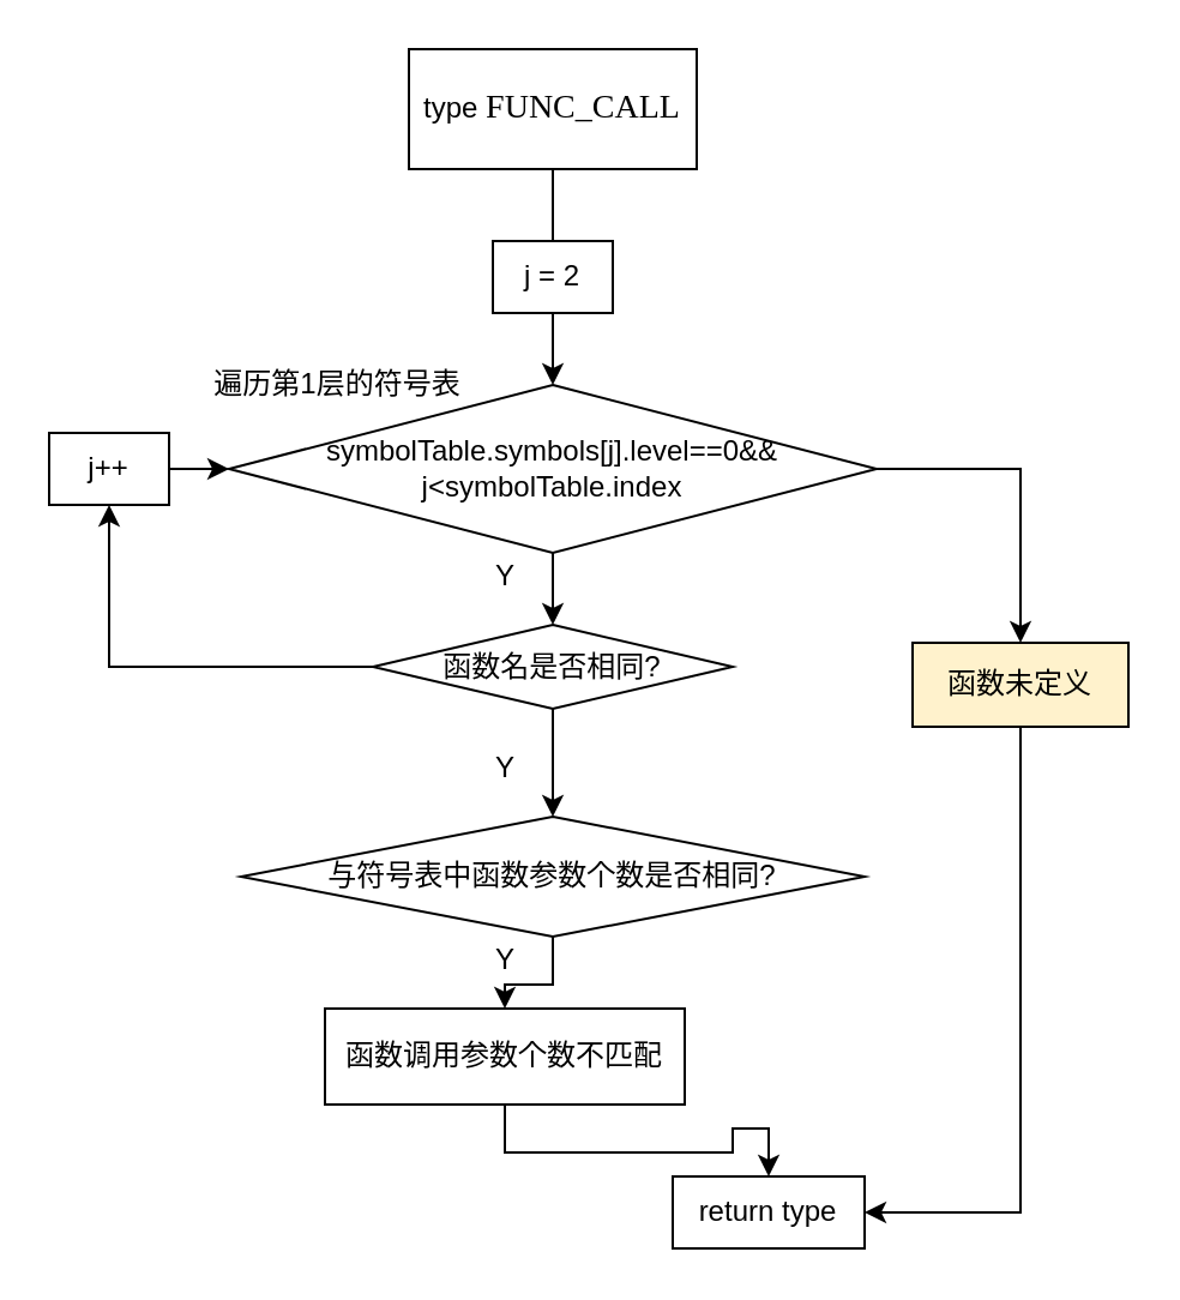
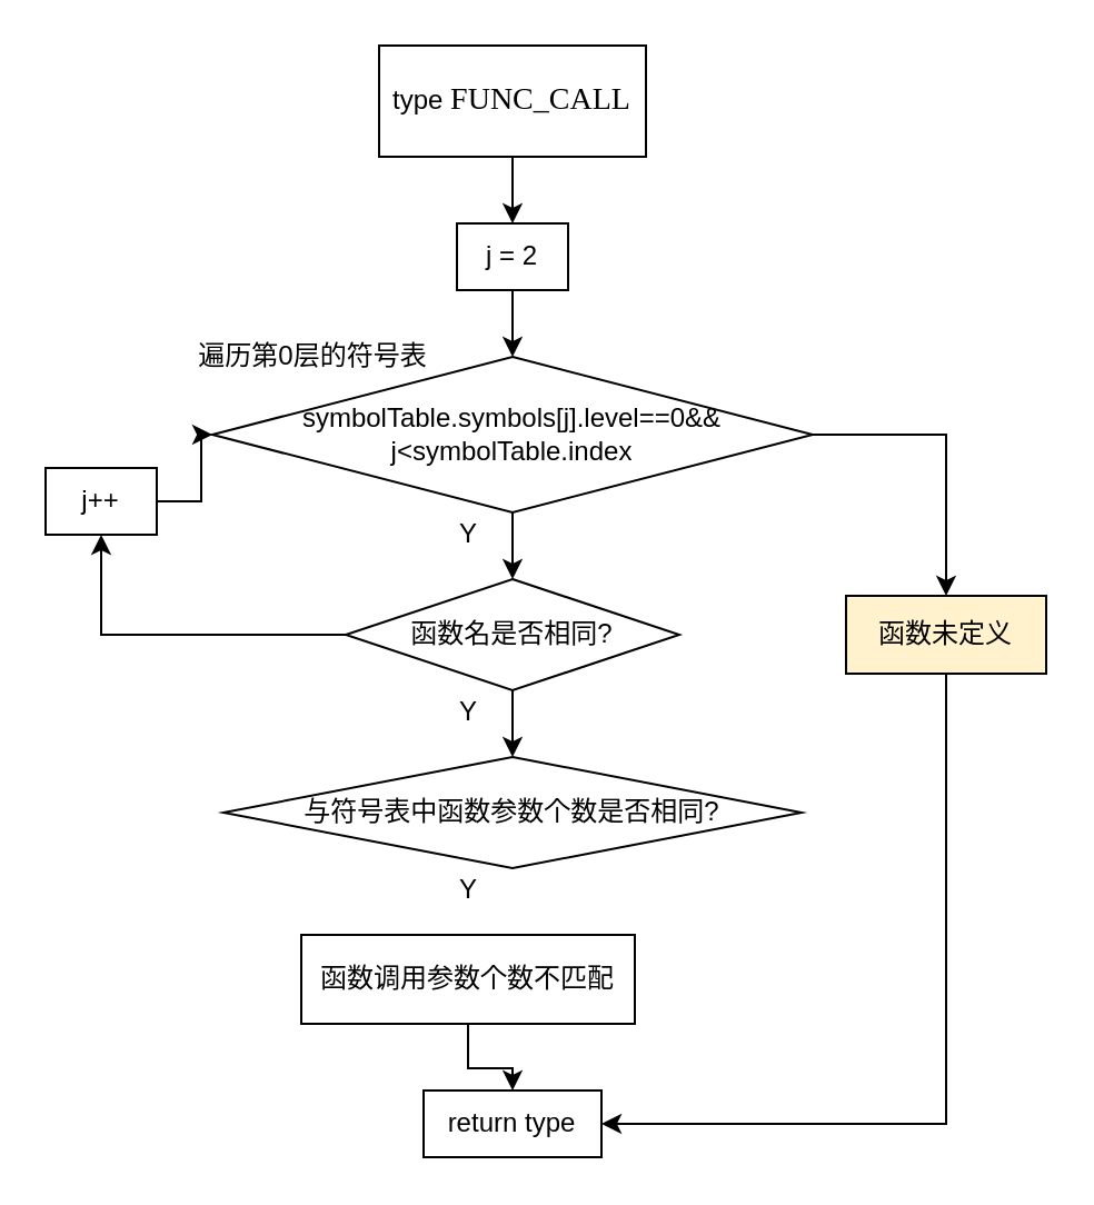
  <mxCell id="0" />
  <mxCell id="1" parent="0" />
- <mxCell id="2" style="edgeStyle=orthogonalEdgeStyle;rounded=0;orthogonalLoop=1;jettySize=auto;html=1;endArrow=none;" edge="1" parent="1" source="3" target="5"><mxGeometry relative="1" as="geometry" /></mxCell>
+ <mxCell id="2" style="edgeStyle=orthogonalEdgeStyle;rounded=0;orthogonalLoop=1;jettySize=auto;html=1;" edge="1" parent="1" source="3" target="5"><mxGeometry relative="1" as="geometry" /></mxCell>
  <mxCell id="3" value="type&amp;nbsp;&lt;span lang=&quot;EN-US&quot; style=&quot;font-size: 10.5pt ; font-family: &amp;#34;times new roman&amp;#34; , serif&quot;&gt;FUNC_CALL&lt;/span&gt;" style="rounded=0;whiteSpace=wrap;html=1;" vertex="1" parent="1"><mxGeometry x="170" y="20" width="120" height="50" as="geometry" /></mxCell>
  <mxCell id="4" style="edgeStyle=orthogonalEdgeStyle;rounded=0;orthogonalLoop=1;jettySize=auto;html=1;entryX=0.5;entryY=0;entryDx=0;entryDy=0;" edge="1" parent="1" source="5" target="8"><mxGeometry relative="1" as="geometry" /></mxCell>
  <mxCell id="5" value="j = 2" style="whiteSpace=wrap;html=1;" vertex="1" parent="1"><mxGeometry x="205" y="100" width="50" height="30" as="geometry" /></mxCell>
  <mxCell id="6" style="edgeStyle=orthogonalEdgeStyle;rounded=0;orthogonalLoop=1;jettySize=auto;html=1;entryX=0.5;entryY=0;entryDx=0;entryDy=0;" edge="1" parent="1" source="8" target="14"><mxGeometry relative="1" as="geometry" /></mxCell>
  <mxCell id="7" style="edgeStyle=orthogonalEdgeStyle;rounded=0;orthogonalLoop=1;jettySize=auto;html=1;" edge="1" parent="1" source="8" target="17"><mxGeometry relative="1" as="geometry" /></mxCell>
  <mxCell id="8" value="symbolTable.symbols[j].level==0&amp;amp;&amp;amp;&lt;br&gt;j&amp;lt;symbolTable.index" style="rhombus;whiteSpace=wrap;html=1;" vertex="1" parent="1"><mxGeometry x="95" y="160" width="270" height="70" as="geometry" /></mxCell>
- <mxCell id="9" value="遍历第1层的符号表" style="text;html=1;align=center;verticalAlign=middle;resizable=0;points=[];autosize=1;" vertex="1" parent="1"><mxGeometry x="80" y="150" width="120" height="20" as="geometry" /></mxCell>
+ <mxCell id="9" value="遍历第0层的符号表" style="text;html=1;align=center;verticalAlign=middle;resizable=0;points=[];autosize=1;" vertex="1" parent="1"><mxGeometry x="80" y="150" width="120" height="20" as="geometry" /></mxCell>
  <mxCell id="10" style="edgeStyle=orthogonalEdgeStyle;rounded=0;orthogonalLoop=1;jettySize=auto;html=1;" edge="1" parent="1" source="11" target="8"><mxGeometry relative="1" as="geometry" /></mxCell>
- <mxCell id="11" value="j++" style="whiteSpace=wrap;html=1;" vertex="1" parent="1"><mxGeometry x="20" y="180" width="50" height="30" as="geometry" /></mxCell>
+ <mxCell id="11" value="j++" style="whiteSpace=wrap;html=1;" vertex="1" parent="1"><mxGeometry x="20" y="210" width="50" height="30" as="geometry" /></mxCell>
  <mxCell id="12" style="edgeStyle=orthogonalEdgeStyle;rounded=0;orthogonalLoop=1;jettySize=auto;html=1;" edge="1" parent="1" source="14" target="11"><mxGeometry relative="1" as="geometry" /></mxCell>
  <mxCell id="13" style="edgeStyle=orthogonalEdgeStyle;rounded=0;orthogonalLoop=1;jettySize=auto;html=1;" edge="1" parent="1" source="14" target="19"><mxGeometry relative="1" as="geometry" /></mxCell>
- <mxCell id="14" value="函数名是否相同?" style="rhombus;whiteSpace=wrap;html=1;" vertex="1" parent="1"><mxGeometry x="155" y="260" width="150" height="35" as="geometry" /></mxCell>
+ <mxCell id="14" value="函数名是否相同?" style="rhombus;whiteSpace=wrap;html=1;" vertex="1" parent="1"><mxGeometry x="155" y="260" width="150" height="50" as="geometry" /></mxCell>
  <mxCell id="15" value="Y" style="text;html=1;align=center;verticalAlign=middle;resizable=0;points=[];autosize=1;" vertex="1" parent="1"><mxGeometry x="200" y="230" width="20" height="20" as="geometry" /></mxCell>
  <mxCell id="16" style="edgeStyle=orthogonalEdgeStyle;rounded=0;orthogonalLoop=1;jettySize=auto;html=1;" edge="1" parent="1" source="17" target="23"><mxGeometry relative="1" as="geometry"><Array as="points"><mxPoint x="425" y="505" /></Array></mxGeometry></mxCell>
  <mxCell id="17" value="函数未定义" style="whiteSpace=wrap;html=1;fillColor=#fff2cc;" vertex="1" parent="1"><mxGeometry x="380" y="267.5" width="90" height="35" as="geometry" /></mxCell>
- <mxCell id="18" style="edgeStyle=orthogonalEdgeStyle;rounded=0;orthogonalLoop=1;jettySize=auto;html=1;" edge="1" parent="1" source="19" target="22"><mxGeometry relative="1" as="geometry" /></mxCell>
  <mxCell id="19" value="与符号表中函数参数个数是否相同?" style="rhombus;whiteSpace=wrap;html=1;" vertex="1" parent="1"><mxGeometry x="100" y="340" width="260" height="50" as="geometry" /></mxCell>
  <mxCell id="20" value="Y" style="text;html=1;align=center;verticalAlign=middle;resizable=0;points=[];autosize=1;" vertex="1" parent="1"><mxGeometry x="200" y="310" width="20" height="20" as="geometry" /></mxCell>
  <mxCell id="21" style="edgeStyle=orthogonalEdgeStyle;rounded=0;orthogonalLoop=1;jettySize=auto;html=1;entryX=0.5;entryY=0;entryDx=0;entryDy=0;" edge="1" parent="1" source="22" target="23"><mxGeometry relative="1" as="geometry" /></mxCell>
  <mxCell id="22" value="函数调用参数个数不匹配" style="whiteSpace=wrap;html=1;" vertex="1" parent="1"><mxGeometry x="135" y="420" width="150" height="40" as="geometry" /></mxCell>
- <mxCell id="23" value="return type" style="whiteSpace=wrap;html=1;" vertex="1" parent="1"><mxGeometry x="280" y="490" width="80" height="30" as="geometry" /></mxCell>
+ <mxCell id="23" value="return type" style="whiteSpace=wrap;html=1;" vertex="1" parent="1"><mxGeometry x="190" y="490" width="80" height="30" as="geometry" /></mxCell>
  <mxCell id="24" value="Y" style="text;html=1;align=center;verticalAlign=middle;resizable=0;points=[];autosize=1;" vertex="1" parent="1"><mxGeometry x="200" y="390" width="20" height="20" as="geometry" /></mxCell>
